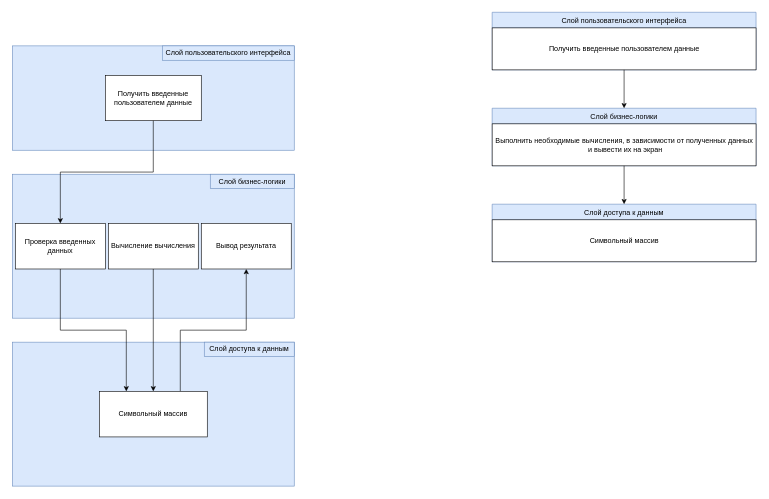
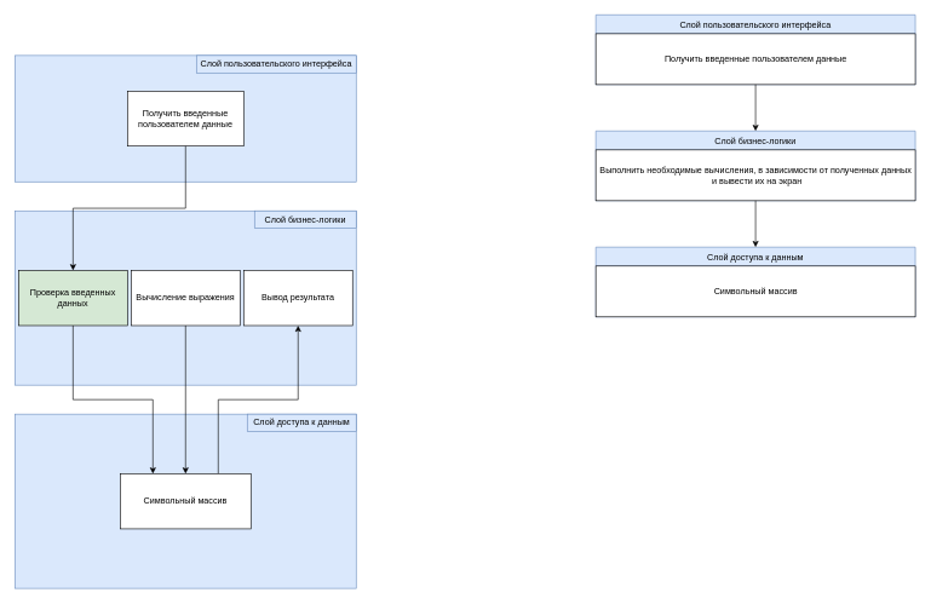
  <mxCell id="0" />
  <mxCell id="1" parent="0" />
  <mxCell id="2" value="Слой пользовательского интерфейса" style="swimlane;fontStyle=0;childLayout=stackLayout;horizontal=1;startSize=26;fillColor=#dae8fc;horizontalStack=0;resizeParent=1;resizeParentMax=0;resizeLast=0;collapsible=1;marginBottom=0;strokeColor=#6c8ebf;" vertex="1" parent="1"><mxGeometry x="820" y="20" width="440" height="96" as="geometry" /></mxCell>
  <mxCell id="3" value="Получить введенные пользователем данные" style="html=1;" vertex="1" parent="2"><mxGeometry y="26" width="440" height="70" as="geometry" /></mxCell>
  <mxCell id="4" value="Слой бизнес-логики" style="swimlane;fontStyle=0;childLayout=stackLayout;horizontal=1;startSize=26;fillColor=#dae8fc;horizontalStack=0;resizeParent=1;resizeParentMax=0;resizeLast=0;collapsible=1;marginBottom=0;strokeColor=#6c8ebf;" vertex="1" parent="1"><mxGeometry x="820" y="180" width="440" height="96" as="geometry" /></mxCell>
  <mxCell id="5" value="Выполнить необходимые вычисления, в зависимости от полученных данных&lt;br&gt;&amp;nbsp;и вывести их на экран" style="html=1;" vertex="1" parent="4"><mxGeometry y="26" width="440" height="70" as="geometry" /></mxCell>
  <mxCell id="6" style="edgeStyle=orthogonalEdgeStyle;rounded=0;orthogonalLoop=1;jettySize=auto;html=1;exitX=0.5;exitY=1;exitDx=0;exitDy=0;entryX=0.5;entryY=0;entryDx=0;entryDy=0;" edge="1" parent="1" source="3" target="4"><mxGeometry relative="1" as="geometry" /></mxCell>
  <mxCell id="7" value="Слой доступа к данным" style="swimlane;fontStyle=0;childLayout=stackLayout;horizontal=1;startSize=26;fillColor=#dae8fc;horizontalStack=0;resizeParent=1;resizeParentMax=0;resizeLast=0;collapsible=1;marginBottom=0;strokeColor=#6c8ebf;" vertex="1" parent="1"><mxGeometry x="820" y="340" width="440" height="96" as="geometry" /></mxCell>
  <mxCell id="8" value="Символьный массив" style="html=1;" vertex="1" parent="7"><mxGeometry y="26" width="440" height="70" as="geometry" /></mxCell>
  <mxCell id="9" style="edgeStyle=orthogonalEdgeStyle;rounded=0;orthogonalLoop=1;jettySize=auto;html=1;exitX=0.5;exitY=1;exitDx=0;exitDy=0;entryX=0.5;entryY=0;entryDx=0;entryDy=0;" edge="1" parent="1" source="5" target="7"><mxGeometry relative="1" as="geometry" /></mxCell>
  <mxCell id="10" value="" style="rounded=0;whiteSpace=wrap;html=1;fillColor=#dae8fc;strokeColor=#6c8ebf;" vertex="1" parent="1"><mxGeometry x="20" y="76" width="470" height="174" as="geometry" /></mxCell>
  <mxCell id="11" value="Слой пользовательского интерфейса" style="rounded=0;whiteSpace=wrap;html=1;fillColor=#dae8fc;strokeColor=#6c8ebf;" vertex="1" parent="1"><mxGeometry x="270" y="76" width="220" height="24" as="geometry" /></mxCell>
  <mxCell id="12" value="Получить введенные пользователем данные" style="rounded=0;whiteSpace=wrap;html=1;" vertex="1" parent="1"><mxGeometry x="175" y="125.25" width="160" height="75.5" as="geometry" /></mxCell>
  <mxCell id="13" value="" style="rounded=0;whiteSpace=wrap;html=1;fillColor=#dae8fc;strokeColor=#6c8ebf;" vertex="1" parent="1"><mxGeometry x="20" y="290" width="470" height="240" as="geometry" /></mxCell>
  <mxCell id="14" value="&lt;span&gt;Слой бизнес-логики&lt;/span&gt;" style="rounded=0;whiteSpace=wrap;html=1;fillColor=#dae8fc;strokeColor=#6c8ebf;" vertex="1" parent="1"><mxGeometry x="350" y="290" width="140" height="24" as="geometry" /></mxCell>
  <mxCell id="15" style="edgeStyle=orthogonalEdgeStyle;rounded=0;orthogonalLoop=1;jettySize=auto;html=1;exitX=0.5;exitY=0;exitDx=0;exitDy=0;entryX=0.5;entryY=0;entryDx=0;entryDy=0;" edge="1" parent="1" source="16" target="16"><mxGeometry relative="1" as="geometry"><Array as="points" /></mxGeometry></mxCell>
- <mxCell id="16" value="Проверка введенных данных" style="rounded=0;whiteSpace=wrap;html=1;" vertex="1" parent="1"><mxGeometry x="25" y="372" width="150" height="76" as="geometry" /></mxCell>
+ <mxCell id="16" value="Проверка введенных данных" style="rounded=0;whiteSpace=wrap;html=1;fillColor=#d5e8d4;" vertex="1" parent="1"><mxGeometry x="25" y="372" width="150" height="76" as="geometry" /></mxCell>
  <mxCell id="17" style="edgeStyle=orthogonalEdgeStyle;rounded=0;orthogonalLoop=1;jettySize=auto;html=1;exitX=0.5;exitY=1;exitDx=0;exitDy=0;entryX=0.5;entryY=0;entryDx=0;entryDy=0;" edge="1" parent="1" source="12" target="16"><mxGeometry relative="1" as="geometry" /></mxCell>
- <mxCell id="18" value="Вычисление вычисления" style="rounded=0;whiteSpace=wrap;html=1;" vertex="1" parent="1"><mxGeometry x="180" y="372" width="150" height="76" as="geometry" /></mxCell>
+ <mxCell id="18" value="Вычисление выражения" style="rounded=0;whiteSpace=wrap;html=1;" vertex="1" parent="1"><mxGeometry x="180" y="372" width="150" height="76" as="geometry" /></mxCell>
  <mxCell id="19" value="Вывод результата" style="rounded=0;whiteSpace=wrap;html=1;" vertex="1" parent="1"><mxGeometry x="335" y="372" width="150" height="76" as="geometry" /></mxCell>
  <mxCell id="20" value="" style="rounded=0;whiteSpace=wrap;html=1;fillColor=#dae8fc;strokeColor=#6c8ebf;" vertex="1" parent="1"><mxGeometry x="20" y="570" width="470" height="240" as="geometry" /></mxCell>
  <mxCell id="21" value="&lt;span&gt;Слой доступа к данным&lt;/span&gt;" style="rounded=0;whiteSpace=wrap;html=1;fillColor=#dae8fc;strokeColor=#6c8ebf;" vertex="1" parent="1"><mxGeometry x="340" y="570" width="150" height="24" as="geometry" /></mxCell>
  <mxCell id="22" style="edgeStyle=orthogonalEdgeStyle;rounded=0;orthogonalLoop=1;jettySize=auto;html=1;exitX=0.5;exitY=0;exitDx=0;exitDy=0;entryX=0.5;entryY=0;entryDx=0;entryDy=0;" edge="1" parent="1"><mxGeometry relative="1" as="geometry"><Array as="points" /><mxPoint x="120" y="600" as="sourcePoint" /><mxPoint x="120" y="600" as="targetPoint" /></mxGeometry></mxCell>
  <mxCell id="23" style="edgeStyle=orthogonalEdgeStyle;rounded=0;orthogonalLoop=1;jettySize=auto;html=1;exitX=0.75;exitY=0;exitDx=0;exitDy=0;entryX=0.5;entryY=1;entryDx=0;entryDy=0;" edge="1" parent="1" source="24" target="19"><mxGeometry relative="1" as="geometry" /></mxCell>
  <mxCell id="24" value="Символьный массив" style="rounded=0;whiteSpace=wrap;html=1;" vertex="1" parent="1"><mxGeometry x="165" y="652" width="180" height="76" as="geometry" /></mxCell>
  <mxCell id="25" style="edgeStyle=orthogonalEdgeStyle;rounded=0;orthogonalLoop=1;jettySize=auto;html=1;exitX=0.5;exitY=1;exitDx=0;exitDy=0;entryX=0.25;entryY=0;entryDx=0;entryDy=0;" edge="1" parent="1" source="16" target="24"><mxGeometry relative="1" as="geometry" /></mxCell>
  <mxCell id="26" style="edgeStyle=orthogonalEdgeStyle;rounded=0;orthogonalLoop=1;jettySize=auto;html=1;exitX=0.5;exitY=1;exitDx=0;exitDy=0;entryX=0.5;entryY=0;entryDx=0;entryDy=0;" edge="1" parent="1" source="18" target="24"><mxGeometry relative="1" as="geometry" /></mxCell>
